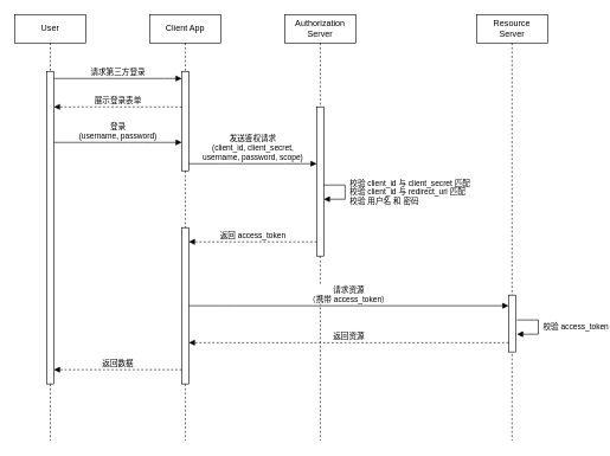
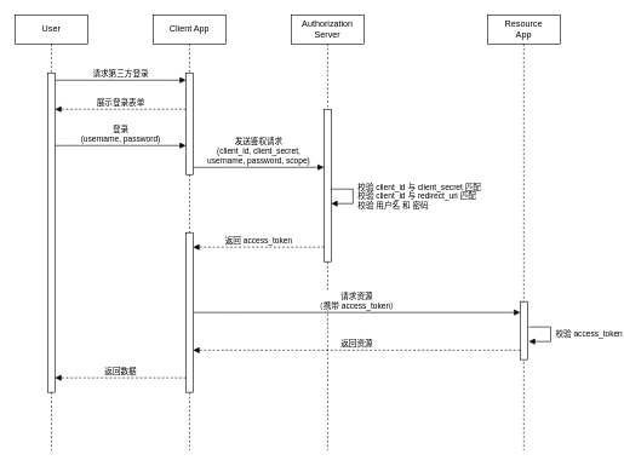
  <mxCell id="0" />
  <mxCell id="1" parent="0" />
  <mxCell id="2" value="User" style="shape=umlLifeline;perimeter=lifelinePerimeter;whiteSpace=wrap;html=1;container=1;collapsible=0;recursiveResize=0;outlineConnect=0;" parent="1" vertex="1"><mxGeometry x="20" y="20" width="100" height="600" as="geometry" /></mxCell>
  <mxCell id="3" value="Client App" style="shape=umlLifeline;perimeter=lifelinePerimeter;whiteSpace=wrap;html=1;container=1;collapsible=0;recursiveResize=0;outlineConnect=0;" parent="1" vertex="1"><mxGeometry x="210" y="20" width="100" height="600" as="geometry" /></mxCell>
  <mxCell id="4" value="" style="html=1;points=[];perimeter=orthogonalPerimeter;" parent="3" vertex="1"><mxGeometry x="45" y="80" width="10" height="140" as="geometry" /></mxCell>
  <mxCell id="5" value="" style="html=1;points=[];perimeter=orthogonalPerimeter;" parent="3" vertex="1"><mxGeometry x="-145" y="80" width="10" height="440" as="geometry" /></mxCell>
  <mxCell id="6" value="" style="html=1;points=[];perimeter=orthogonalPerimeter;" parent="3" vertex="1"><mxGeometry x="45" y="300" width="10" height="220" as="geometry" /></mxCell>
  <mxCell id="7" value="返回数据" style="html=1;verticalAlign=bottom;endArrow=block;dashed=1;" parent="3" source="6" target="5" edge="1"><mxGeometry width="80" relative="1" as="geometry"><mxPoint x="10" y="570" as="sourcePoint" /><mxPoint x="-120" y="570" as="targetPoint" /><Array as="points"><mxPoint x="-20" y="500" /><mxPoint x="-90" y="500" /></Array></mxGeometry></mxCell>
  <mxCell id="8" value="请求第三方登录" style="html=1;verticalAlign=bottom;endArrow=block;" parent="3" source="5" target="4" edge="1"><mxGeometry width="80" relative="1" as="geometry"><mxPoint x="-120" y="90" as="sourcePoint" /><mxPoint x="30" y="90" as="targetPoint" /><Array as="points"><mxPoint x="30" y="90" /></Array></mxGeometry></mxCell>
  <mxCell id="9" value="展示登录表单" style="html=1;verticalAlign=bottom;endArrow=block;dashed=1;" parent="3" source="4" target="5" edge="1"><mxGeometry width="80" relative="1" as="geometry"><mxPoint x="40" y="180" as="sourcePoint" /><mxPoint x="-130" y="180" as="targetPoint" /><Array as="points"><mxPoint x="-10" y="130" /><mxPoint x="-80" y="130" /></Array></mxGeometry></mxCell>
  <mxCell id="10" value="登录&lt;br&gt;(username, password)" style="html=1;verticalAlign=bottom;endArrow=block;" parent="3" source="5" target="4" edge="1"><mxGeometry width="80" relative="1" as="geometry"><mxPoint x="-100" y="220" as="sourcePoint" /><mxPoint x="40" y="180" as="targetPoint" /><Array as="points"><mxPoint x="-110" y="180" /><mxPoint x="-20" y="180" /></Array></mxGeometry></mxCell>
  <mxCell id="11" value="Authorization Server" style="shape=umlLifeline;perimeter=lifelinePerimeter;whiteSpace=wrap;html=1;container=1;collapsible=0;recursiveResize=0;outlineConnect=0;" parent="1" vertex="1"><mxGeometry x="400" y="20" width="100" height="600" as="geometry" /></mxCell>
- <mxCell id="12" value="Resource&lt;br&gt;Server" style="shape=umlLifeline;perimeter=lifelinePerimeter;whiteSpace=wrap;html=1;container=1;collapsible=0;recursiveResize=0;outlineConnect=0;" parent="1" vertex="1"><mxGeometry x="670" y="20" width="100" height="600" as="geometry" /></mxCell>
+ <mxCell id="12" value="Resource&lt;br&gt;App" style="shape=umlLifeline;perimeter=lifelinePerimeter;whiteSpace=wrap;html=1;container=1;collapsible=0;recursiveResize=0;outlineConnect=0;" parent="1" vertex="1"><mxGeometry x="670" y="20" width="100" height="600" as="geometry" /></mxCell>
  <mxCell id="13" value="" style="html=1;points=[];perimeter=orthogonalPerimeter;" parent="12" vertex="1"><mxGeometry x="45" y="395" width="10" height="80" as="geometry" /></mxCell>
  <mxCell id="14" value="" style="html=1;points=[];perimeter=orthogonalPerimeter;" parent="1" vertex="1"><mxGeometry x="445" y="150" width="10" height="210" as="geometry" /></mxCell>
  <mxCell id="15" value="&amp;nbsp;校验 client_id 与 client_secret 匹配&lt;br&gt;&amp;nbsp;校验 client_id 与 redirect_uri 匹配&lt;br&gt;&amp;nbsp;校验 用户名 和 密码&amp;nbsp;" style="edgeStyle=orthogonalEdgeStyle;html=1;align=left;spacingLeft=2;endArrow=block;rounded=0;" parent="1" edge="1"><mxGeometry relative="1" as="geometry"><mxPoint x="455" y="260" as="sourcePoint" /><Array as="points"><mxPoint x="485" y="260" /></Array><mxPoint x="455" y="280" as="targetPoint" /></mxGeometry></mxCell>
  <mxCell id="16" value="返回 access_token" style="html=1;verticalAlign=bottom;endArrow=block;dashed=1;" parent="1" edge="1"><mxGeometry width="80" relative="1" as="geometry"><mxPoint x="445" y="340" as="sourcePoint" /><mxPoint x="265" y="340" as="targetPoint" /><Array as="points"><mxPoint x="390" y="340" /></Array></mxGeometry></mxCell>
  <mxCell id="17" value="请求资源&lt;br&gt;（携带 access_token）" style="html=1;verticalAlign=bottom;endArrow=block;" parent="1" edge="1"><mxGeometry width="80" relative="1" as="geometry"><mxPoint x="265" y="430" as="sourcePoint" /><mxPoint x="715" y="430" as="targetPoint" /><Array as="points"><mxPoint x="320" y="430" /></Array></mxGeometry></mxCell>
  <mxCell id="18" value="&amp;nbsp;校验 access_token" style="edgeStyle=orthogonalEdgeStyle;html=1;align=left;spacingLeft=2;endArrow=block;rounded=0;" parent="1" edge="1"><mxGeometry relative="1" as="geometry"><mxPoint x="727" y="450" as="sourcePoint" /><Array as="points"><mxPoint x="757" y="450" /></Array><mxPoint x="727" y="470" as="targetPoint" /></mxGeometry></mxCell>
  <mxCell id="19" value="返回资源" style="html=1;verticalAlign=bottom;endArrow=block;dashed=1;" parent="1" edge="1"><mxGeometry width="80" relative="1" as="geometry"><mxPoint x="715" y="482" as="sourcePoint" /><mxPoint x="265" y="482" as="targetPoint" /><Array as="points"><mxPoint x="645" y="482" /></Array></mxGeometry></mxCell>
  <mxCell id="20" value="发送鉴权请求&lt;br&gt;(client_id, client_secret,&lt;br&gt;username, password, scope)" style="html=1;verticalAlign=bottom;endArrow=block;" edge="1" parent="1"><mxGeometry width="80" relative="1" as="geometry"><mxPoint x="265" y="230" as="sourcePoint" /><mxPoint x="445" y="230" as="targetPoint" /><Array as="points"><mxPoint x="320" y="230" /></Array></mxGeometry></mxCell>
